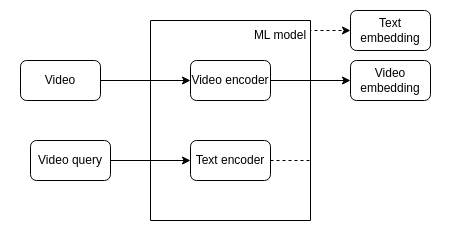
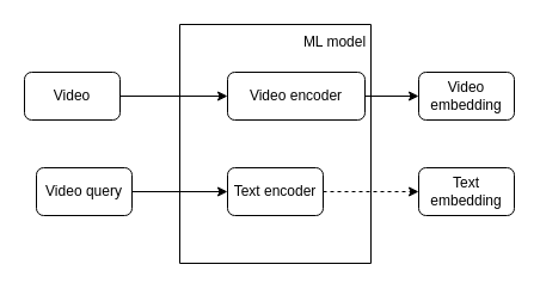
  <mxCell id="0" />
  <mxCell id="1" parent="0" />
  <mxCell id="2" style="edgeStyle=orthogonalEdgeStyle;rounded=0;orthogonalLoop=1;jettySize=auto;html=1;exitX=1;exitY=0.5;exitDx=0;exitDy=0;" parent="1" source="3" target="7" edge="1"><mxGeometry relative="1" as="geometry" /></mxCell>
  <mxCell id="3" value="Video" style="rounded=1;whiteSpace=wrap;html=1;" parent="1" vertex="1"><mxGeometry x="20" y="60" width="80" height="40" as="geometry" /></mxCell>
  <mxCell id="4" style="edgeStyle=orthogonalEdgeStyle;rounded=0;orthogonalLoop=1;jettySize=auto;html=1;exitX=1;exitY=0.5;exitDx=0;exitDy=0;entryX=0;entryY=0.5;entryDx=0;entryDy=0;" parent="1" source="5" target="8" edge="1"><mxGeometry relative="1" as="geometry" /></mxCell>
  <mxCell id="5" value="Video query" style="rounded=1;whiteSpace=wrap;html=1;" parent="1" vertex="1"><mxGeometry x="30" y="140" width="80" height="40" as="geometry" /></mxCell>
  <mxCell id="6" value="" style="swimlane;startSize=0;" parent="1" vertex="1"><mxGeometry x="150" y="20" width="160" height="200" as="geometry" /></mxCell>
- <mxCell id="7" value="Video encoder" style="rounded=1;whiteSpace=wrap;html=1;" parent="6" vertex="1"><mxGeometry x="40" y="40" width="80" height="40" as="geometry" /></mxCell>
+ <mxCell id="7" value="Video encoder" style="rounded=1;whiteSpace=wrap;html=1;" parent="6" vertex="1"><mxGeometry x="40" y="40" width="115" height="40" as="geometry" /></mxCell>
  <mxCell id="8" value="Text encoder" style="rounded=1;whiteSpace=wrap;html=1;" parent="6" vertex="1"><mxGeometry x="40" y="120" width="80" height="40" as="geometry" /></mxCell>
  <mxCell id="9" value="ML model" style="text;html=1;strokeColor=none;fillColor=none;align=center;verticalAlign=middle;whiteSpace=wrap;rounded=0;" parent="6" vertex="1"><mxGeometry x="100" width="60" height="30" as="geometry" /></mxCell>
  <mxCell id="10" value="Video embedding" style="rounded=1;whiteSpace=wrap;html=1;" parent="1" vertex="1"><mxGeometry x="350" y="60" width="80" height="40" as="geometry" /></mxCell>
- <mxCell id="11" value="Text embedding" style="rounded=1;whiteSpace=wrap;html=1;" parent="1" vertex="1"><mxGeometry x="350" y="10" width="80" height="40" as="geometry" /></mxCell>
+ <mxCell id="11" value="Text embedding" style="rounded=1;whiteSpace=wrap;html=1;" parent="1" vertex="1"><mxGeometry x="350" y="140" width="80" height="40" as="geometry" /></mxCell>
  <mxCell id="12" style="edgeStyle=orthogonalEdgeStyle;rounded=0;orthogonalLoop=1;jettySize=auto;html=1;exitX=1;exitY=0.5;exitDx=0;exitDy=0;" parent="1" source="7" target="10" edge="1"><mxGeometry relative="1" as="geometry" /></mxCell>
  <mxCell id="13" style="edgeStyle=orthogonalEdgeStyle;rounded=0;orthogonalLoop=1;jettySize=auto;html=1;exitX=1;exitY=0.5;exitDx=0;exitDy=0;entryX=0;entryY=0.5;entryDx=0;entryDy=0;dashed=1;" parent="1" source="8" target="11" edge="1"><mxGeometry relative="1" as="geometry" /></mxCell>
